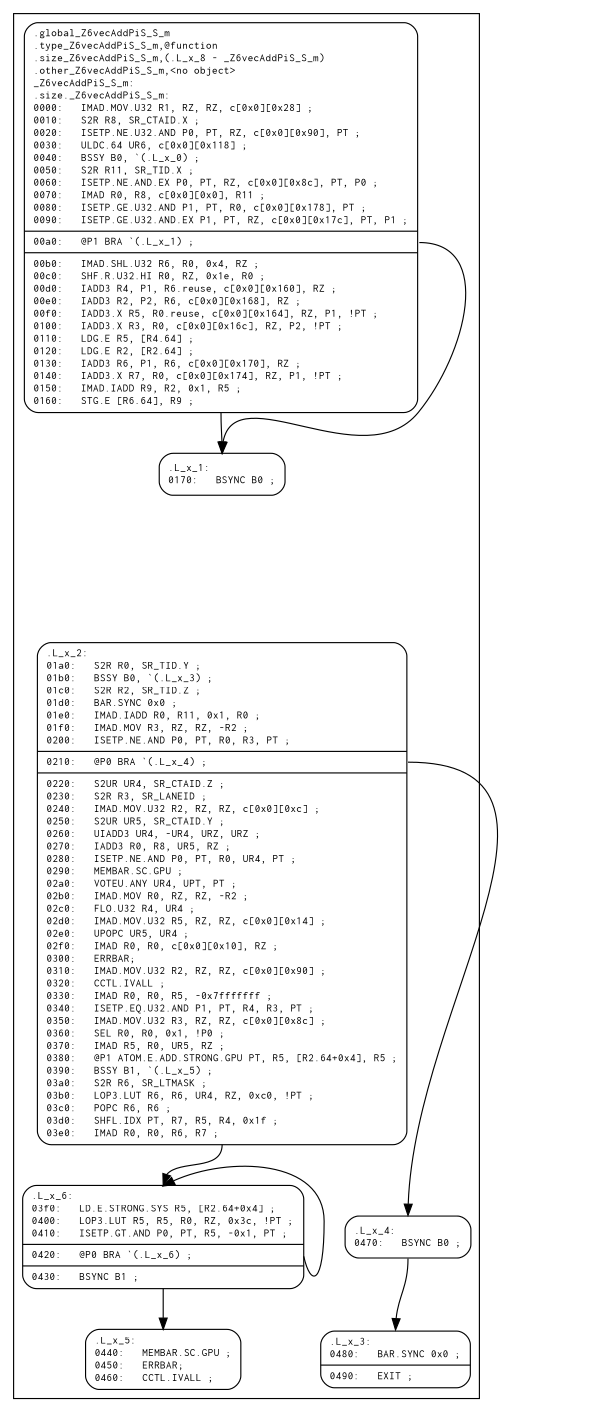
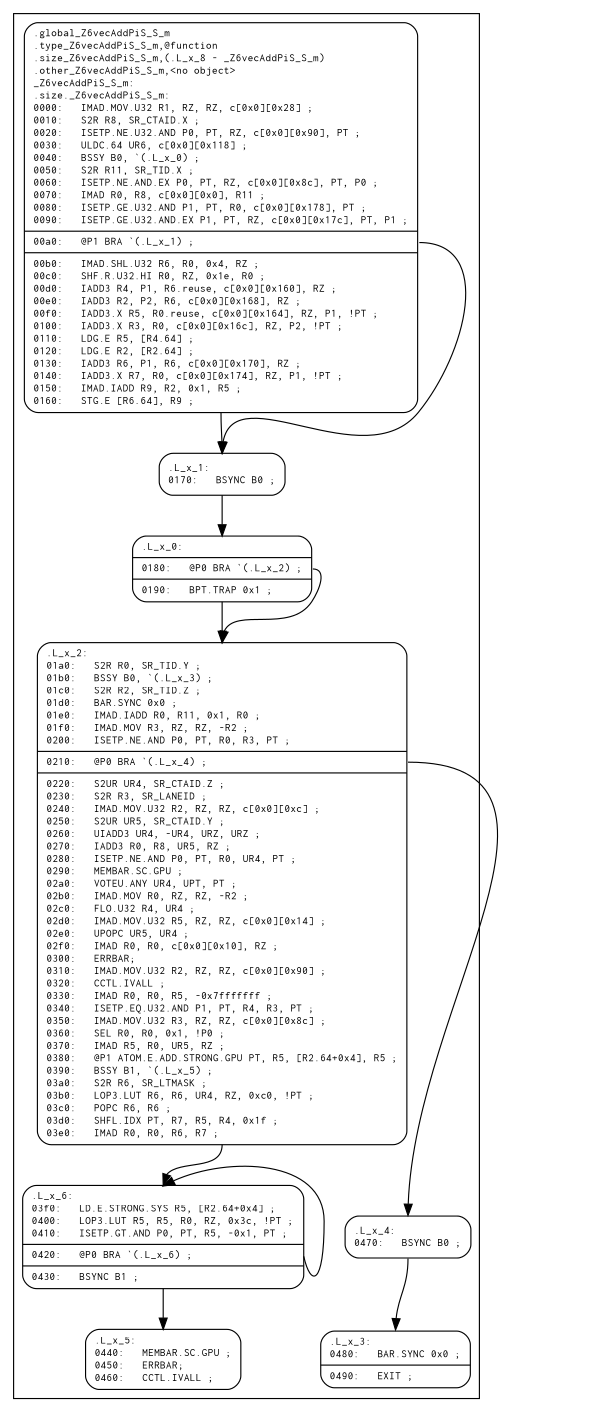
  digraph {
    node [fontname=Courier fontsize=10 shape=Mrecord]
    edge [headport="entry:n" style=solid tailport="exit0:e"]
    n1 [label="{<entry>	.global		_Z6vecAddPiS_S_m\l	.type		_Z6vecAddPiS_S_m,@function\l	.size		_Z6vecAddPiS_S_m,(.L_x_8\ -\ _Z6vecAddPiS_S_m)\l	.other		_Z6vecAddPiS_S_m,\<no\ object\>\l_Z6vecAddPiS_S_m:\l.size._Z6vecAddPiS_S_m:\l0000:\ \ \ IMAD.MOV.U32\ R1,\ RZ,\ RZ,\ c\[0x0\]\[0x28\]\ ;\l0010:\ \ \ S2R\ R8,\ SR_CTAID.X\ ;\l0020:\ \ \ ISETP.NE.U32.AND\ P0,\ PT,\ RZ,\ c\[0x0\]\[0x90\],\ PT\ ;\l0030:\ \ \ ULDC.64\ UR6,\ c\[0x0\]\[0x118\]\ ;\l0040:\ \ \ BSSY\ B0,\ `(.L_x_0)\ ;\l0050:\ \ \ S2R\ R11,\ SR_TID.X\ ;\l0060:\ \ \ ISETP.NE.AND.EX\ P0,\ PT,\ RZ,\ c\[0x0\]\[0x8c\],\ PT,\ P0\ ;\l0070:\ \ \ IMAD\ R0,\ R8,\ c\[0x0\]\[0x0\],\ R11\ ;\l0080:\ \ \ ISETP.GE.U32.AND\ P1,\ PT,\ R0,\ c\[0x0\]\[0x178\],\ PT\ ;\l0090:\ \ \ ISETP.GE.U32.AND.EX\ P1,\ PT,\ RZ,\ c\[0x0\]\[0x17c\],\ PT,\ P1\ ;\l|<exit0>00a0:\ \ \ @P1\ BRA\ `(.L_x_1)\ ;\l|<exitpost0>00b0:\ \ \ IMAD.SHL.U32\ R6,\ R0,\ 0x4,\ RZ\ ;\l00c0:\ \ \ SHF.R.U32.HI\ R0,\ RZ,\ 0x1e,\ R0\ ;\l00d0:\ \ \ IADD3\ R4,\ P1,\ R6.reuse,\ c\[0x0\]\[0x160\],\ RZ\ ;\l00e0:\ \ \ IADD3\ R2,\ P2,\ R6,\ c\[0x0\]\[0x168\],\ RZ\ ;\l00f0:\ \ \ IADD3.X\ R5,\ R0.reuse,\ c\[0x0\]\[0x164\],\ RZ,\ P1,\ !PT\ ;\l0100:\ \ \ IADD3.X\ R3,\ R0,\ c\[0x0\]\[0x16c\],\ RZ,\ P2,\ !PT\ ;\l0110:\ \ \ LDG.E\ R5,\ \[R4.64\]\ ;\l0120:\ \ \ LDG.E\ R2,\ \[R2.64\]\ ;\l0130:\ \ \ IADD3\ R6,\ P1,\ R6,\ c\[0x0\]\[0x170\],\ RZ\ ;\l0140:\ \ \ IADD3.X\ R7,\ R0,\ c\[0x0\]\[0x174\],\ RZ,\ P1,\ !PT\ ;\l0150:\ \ \ IMAD.IADD\ R9,\ R2,\ 0x1,\ R5\ ;\l0160:\ \ \ STG.E\ \[R6.64\],\ R9\ ;\l}"]
    n2 [label="{<entry>.L_x_1:\l0170:\ \ \ BSYNC\ B0\ ;\l}"]
+   n3 [label="{<entry>.L_x_0:\l|<exit0>0180:\ \ \ @P0\ BRA\ `(.L_x_2)\ ;\l|<exitpost0>0190:\ \ \ BPT.TRAP\ 0x1\ ;\l}"]
    n4 [label="{<entry>.L_x_2:\l01a0:\ \ \ S2R\ R0,\ SR_TID.Y\ ;\l01b0:\ \ \ BSSY\ B0,\ `(.L_x_3)\ ;\l01c0:\ \ \ S2R\ R2,\ SR_TID.Z\ ;\l01d0:\ \ \ BAR.SYNC\ 0x0\ ;\l01e0:\ \ \ IMAD.IADD\ R0,\ R11,\ 0x1,\ R0\ ;\l01f0:\ \ \ IMAD.MOV\ R3,\ RZ,\ RZ,\ -R2\ ;\l0200:\ \ \ ISETP.NE.AND\ P0,\ PT,\ R0,\ R3,\ PT\ ;\l|<exit0>0210:\ \ \ @P0\ BRA\ `(.L_x_4)\ ;\l|<exitpost0>0220:\ \ \ S2UR\ UR4,\ SR_CTAID.Z\ ;\l0230:\ \ \ S2R\ R3,\ SR_LANEID\ ;\l0240:\ \ \ IMAD.MOV.U32\ R2,\ RZ,\ RZ,\ c\[0x0\]\[0xc\]\ ;\l0250:\ \ \ S2UR\ UR5,\ SR_CTAID.Y\ ;\l0260:\ \ \ UIADD3\ UR4,\ -UR4,\ URZ,\ URZ\ ;\l0270:\ \ \ IADD3\ R0,\ R8,\ UR5,\ RZ\ ;\l0280:\ \ \ ISETP.NE.AND\ P0,\ PT,\ R0,\ UR4,\ PT\ ;\l0290:\ \ \ MEMBAR.SC.GPU\ ;\l02a0:\ \ \ VOTEU.ANY\ UR4,\ UPT,\ PT\ ;\l02b0:\ \ \ IMAD.MOV\ R0,\ RZ,\ RZ,\ -R2\ ;\l02c0:\ \ \ FLO.U32\ R4,\ UR4\ ;\l02d0:\ \ \ IMAD.MOV.U32\ R5,\ RZ,\ RZ,\ c\[0x0\]\[0x14\]\ ;\l02e0:\ \ \ UPOPC\ UR5,\ UR4\ ;\l02f0:\ \ \ IMAD\ R0,\ R0,\ c\[0x0\]\[0x10\],\ RZ\ ;\l0300:\ \ \ ERRBAR;\l0310:\ \ \ IMAD.MOV.U32\ R2,\ RZ,\ RZ,\ c\[0x0\]\[0x90\]\ ;\l0320:\ \ \ CCTL.IVALL\ ;\l0330:\ \ \ IMAD\ R0,\ R0,\ R5,\ -0x7fffffff\ ;\l0340:\ \ \ ISETP.EQ.U32.AND\ P1,\ PT,\ R4,\ R3,\ PT\ ;\l0350:\ \ \ IMAD.MOV.U32\ R3,\ RZ,\ RZ,\ c\[0x0\]\[0x8c\]\ ;\l0360:\ \ \ SEL\ R0,\ R0,\ 0x1,\ !P0\ ;\l0370:\ \ \ IMAD\ R5,\ R0,\ UR5,\ RZ\ ;\l0380:\ \ \ @P1\ ATOM.E.ADD.STRONG.GPU\ PT,\ R5,\ \[R2.64+0x4\],\ R5\ ;\l0390:\ \ \ BSSY\ B1,\ `(.L_x_5)\ ;\l03a0:\ \ \ S2R\ R6,\ SR_LTMASK\ ;\l03b0:\ \ \ LOP3.LUT\ R6,\ R6,\ UR4,\ RZ,\ 0xc0,\ !PT\ ;\l03c0:\ \ \ POPC\ R6,\ R6\ ;\l03d0:\ \ \ SHFL.IDX\ PT,\ R7,\ R5,\ R4,\ 0x1f\ ;\l03e0:\ \ \ IMAD\ R0,\ R0,\ R6,\ R7\ ;\l}"]
    n5 [label="{<entry>.L_x_4:\l0470:\ \ \ BSYNC\ B0\ ;\l}"]
    n6 [label="{<entry>.L_x_6:\l03f0:\ \ \ LD.E.STRONG.SYS\ R5,\ \[R2.64+0x4\]\ ;\l0400:\ \ \ LOP3.LUT\ R5,\ R5,\ R0,\ RZ,\ 0x3c,\ !PT\ ;\l0410:\ \ \ ISETP.GT.AND\ P0,\ PT,\ R5,\ -0x1,\ PT\ ;\l|<exit0>0420:\ \ \ @P0\ BRA\ `(.L_x_6)\ ;\l|<exitpost0>0430:\ \ \ BSYNC\ B1\ ;\l}"]
    n7 [label="{<entry>.L_x_3:\l0480:\ \ \ BAR.SYNC\ 0x0\ ;\l|<exit0>0490:\ \ \ EXIT\ ;\l}"]
    n8 [label="{<entry>.L_x_5:\l0440:\ \ \ MEMBAR.SC.GPU\ ;\l0450:\ \ \ ERRBAR;\l0460:\ \ \ CCTL.IVALL\ ;\l}"]
    subgraph cluster_1 {
      n1
      n2
+     n3
      n4
      n5
      n6
      n7
      n8
    }
    n1 -> n2
    n1 -> n2 [tailport="exitpost0:s"]
+   n2 -> n3 [tailport="entry:s"]
+   n3 -> n4
+   n3 -> n4 [tailport="exitpost0:s"]
    n4 -> n5
    n4 -> n6 [tailport="exitpost0:s"]
    n5 -> n7 [tailport="entry:s"]
    n6 -> n6
    n6 -> n8 [tailport="exitpost0:s"]
  }
